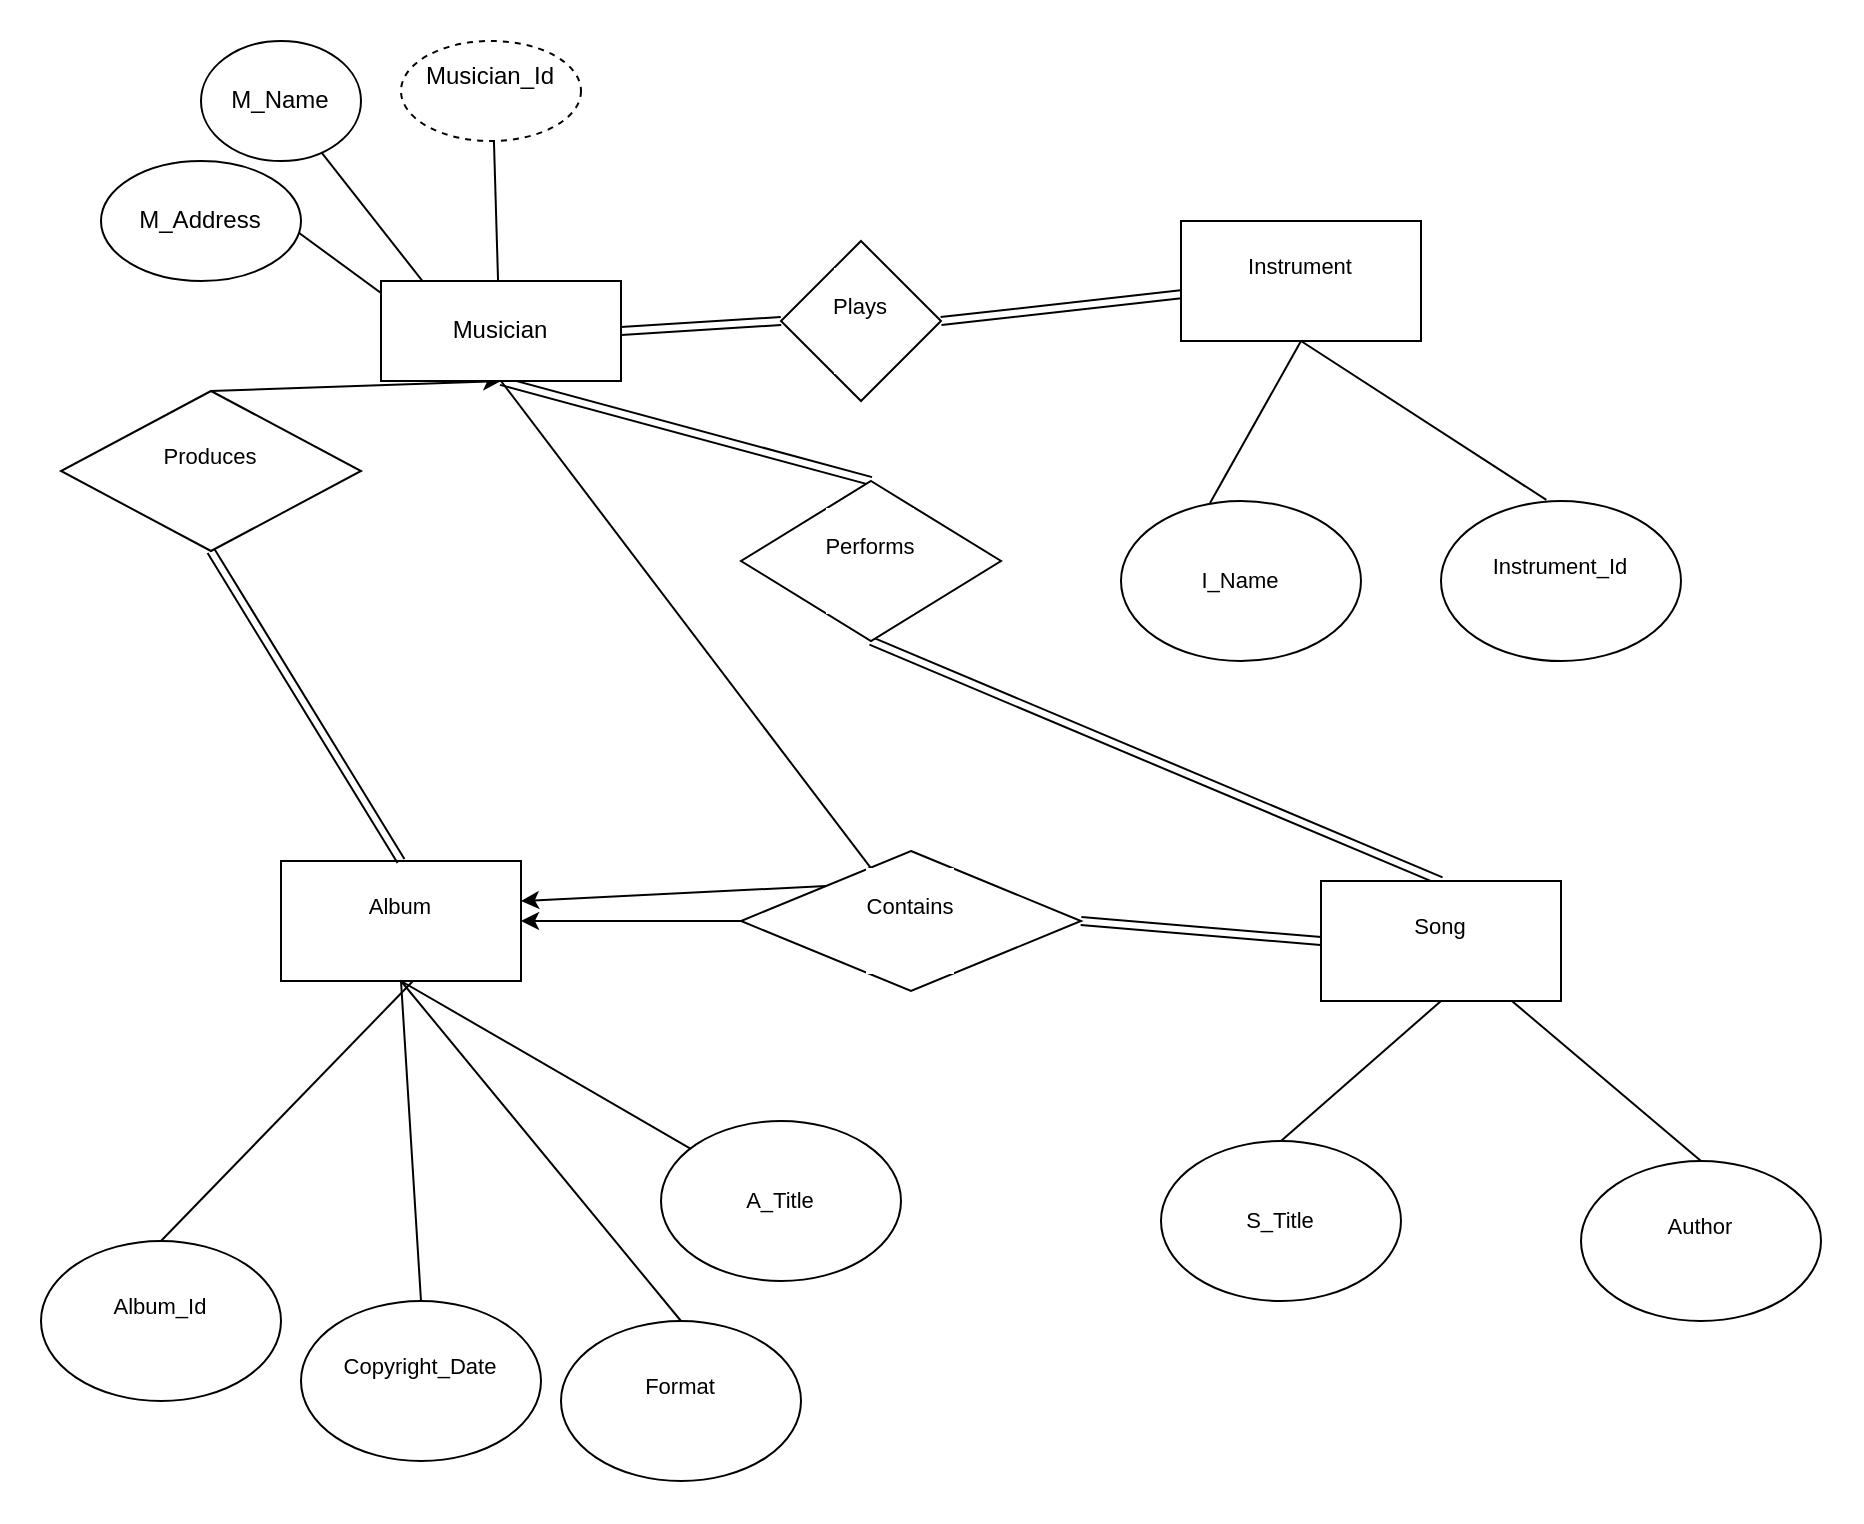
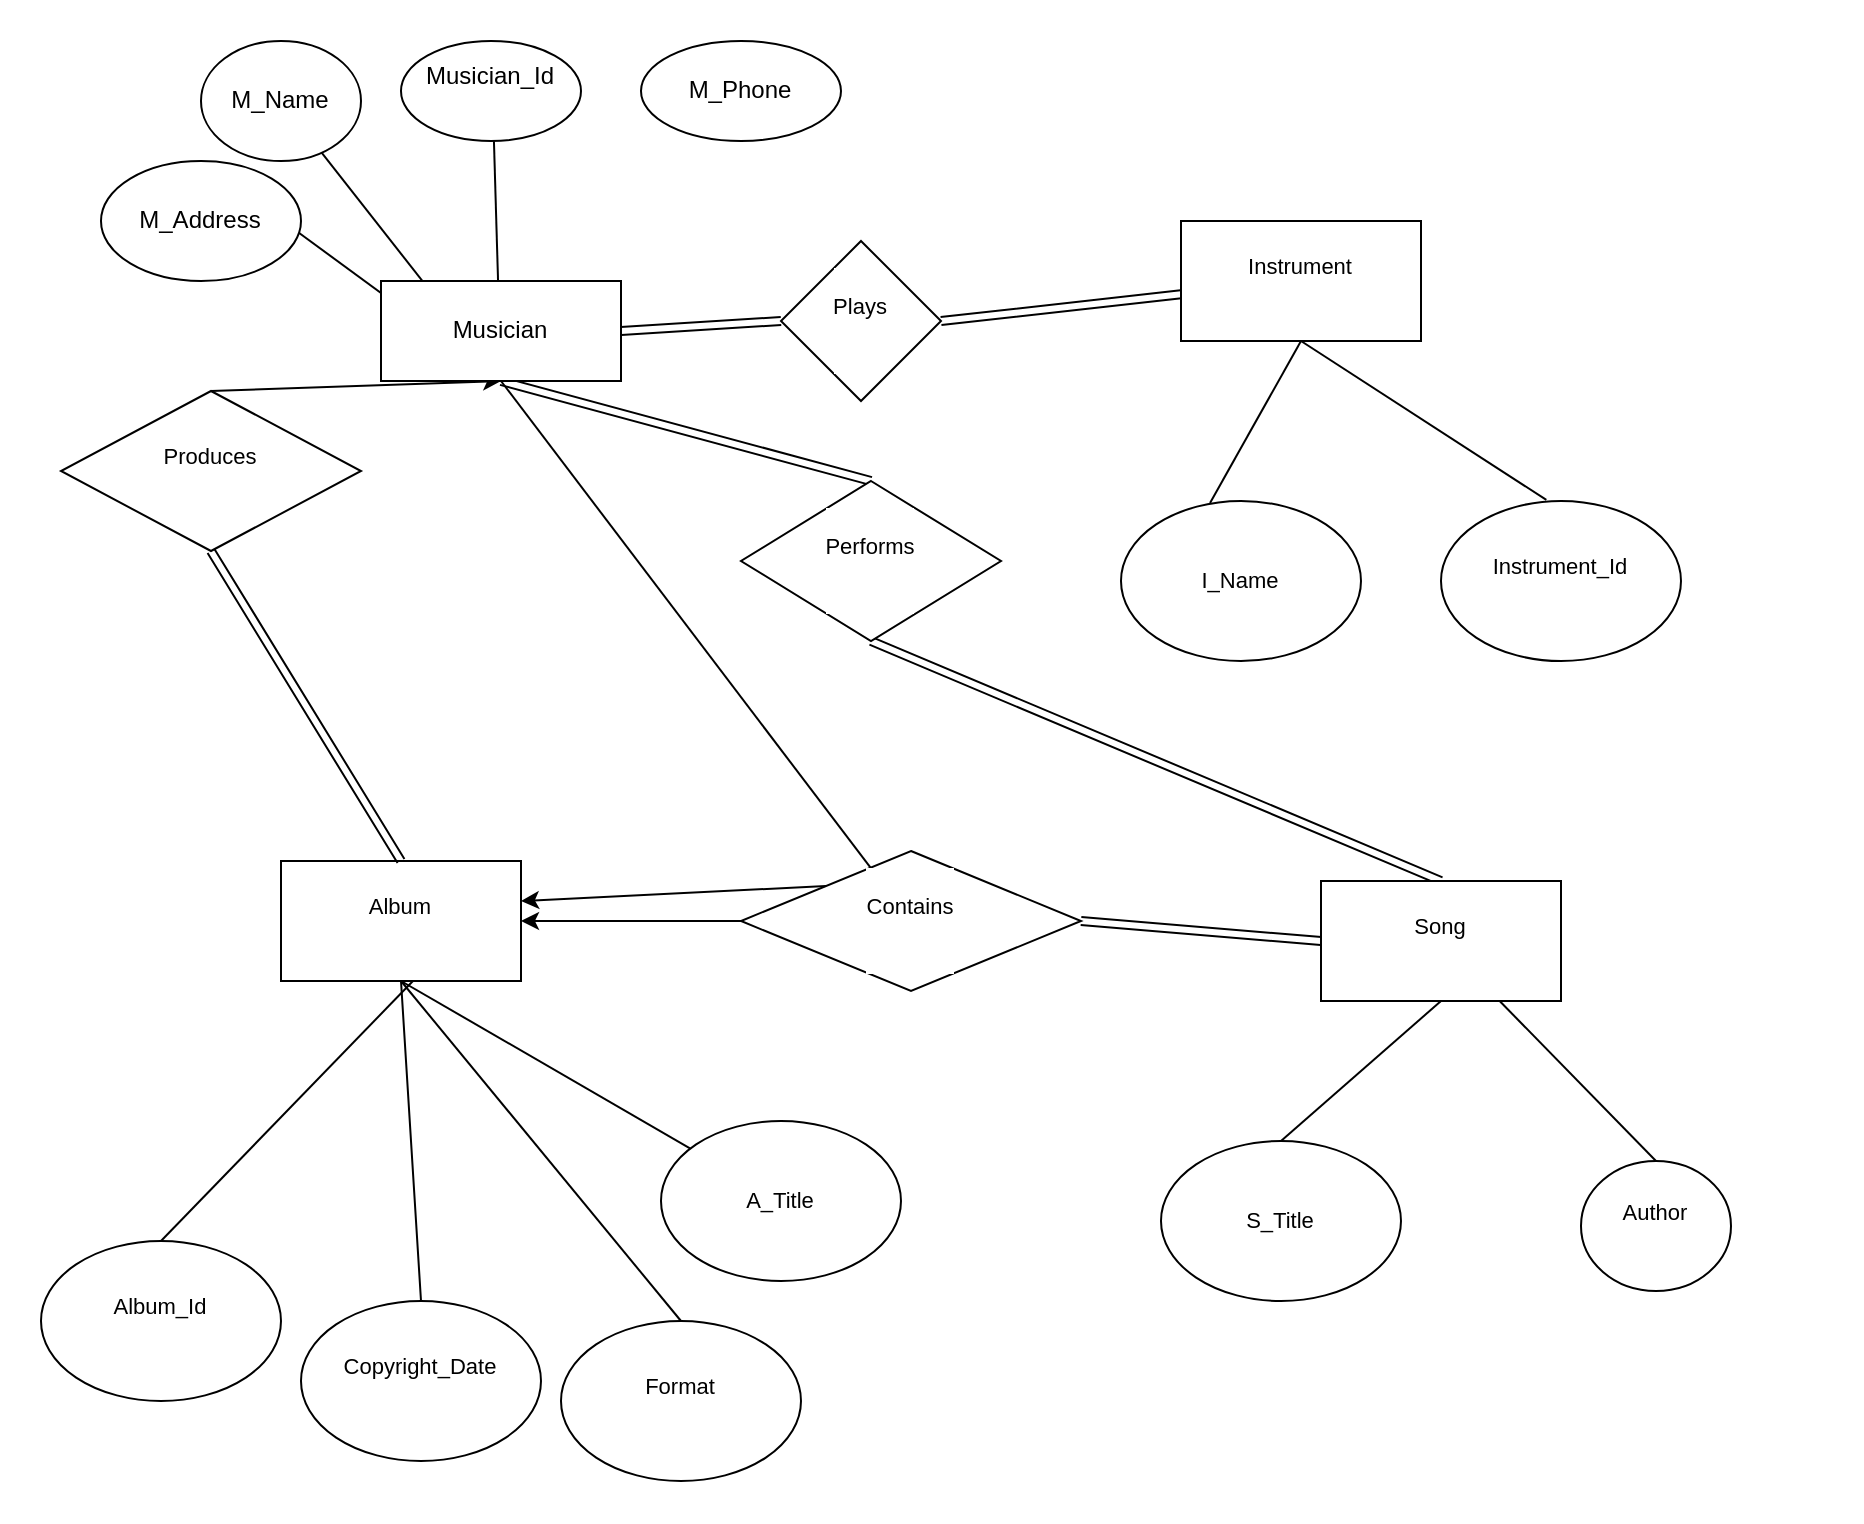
  <mxCell id="0" />
  <mxCell id="1" parent="0" />
  <mxCell id="2" style="rounded=0;orthogonalLoop=1;jettySize=auto;html=1;exitX=0.5;exitY=1;exitDx=0;exitDy=0;endArrow=none;endFill=0;" edge="1" parent="1" source="9" target="38"><mxGeometry relative="1" as="geometry" /></mxCell>
  <mxCell id="3" style="edgeStyle=none;shape=connector;rounded=0;orthogonalLoop=1;jettySize=auto;html=1;exitX=0.5;exitY=1;exitDx=0;exitDy=0;entryX=0.5;entryY=0;entryDx=0;entryDy=0;strokeColor=default;align=center;verticalAlign=middle;fontFamily=Helvetica;fontSize=11;fontColor=default;labelBackgroundColor=default;endArrow=none;endFill=0;" edge="1" parent="1" source="9" target="10"><mxGeometry relative="1" as="geometry" /></mxCell>
  <mxCell id="4" style="edgeStyle=none;shape=connector;rounded=0;orthogonalLoop=1;jettySize=auto;html=1;exitX=0.5;exitY=1;exitDx=0;exitDy=0;entryX=0.5;entryY=0;entryDx=0;entryDy=0;strokeColor=default;align=center;verticalAlign=middle;fontFamily=Helvetica;fontSize=11;fontColor=default;labelBackgroundColor=default;endArrow=none;endFill=0;" edge="1" parent="1" source="9" target="12"><mxGeometry relative="1" as="geometry" /></mxCell>
  <mxCell id="5" style="edgeStyle=none;shape=connector;rounded=0;orthogonalLoop=1;jettySize=auto;html=1;exitX=0.5;exitY=1;exitDx=0;exitDy=0;strokeColor=default;align=center;verticalAlign=middle;fontFamily=Helvetica;fontSize=11;fontColor=default;labelBackgroundColor=default;endArrow=none;endFill=0;" edge="1" parent="1" source="9" target="11"><mxGeometry relative="1" as="geometry" /></mxCell>
  <mxCell id="6" style="edgeStyle=none;shape=link;rounded=0;orthogonalLoop=1;jettySize=auto;html=1;exitX=1;exitY=0.5;exitDx=0;exitDy=0;entryX=0;entryY=0.5;entryDx=0;entryDy=0;strokeColor=default;align=center;verticalAlign=middle;fontFamily=Helvetica;fontSize=11;fontColor=default;labelBackgroundColor=default;endArrow=none;endFill=0;" edge="1" parent="1" source="9" target="35"><mxGeometry relative="1" as="geometry" /></mxCell>
  <mxCell id="7" style="edgeStyle=none;shape=link;rounded=0;orthogonalLoop=1;jettySize=auto;html=1;exitX=0.5;exitY=1;exitDx=0;exitDy=0;entryX=0.5;entryY=0;entryDx=0;entryDy=0;strokeColor=default;align=center;verticalAlign=middle;fontFamily=Helvetica;fontSize=11;fontColor=default;labelBackgroundColor=default;endArrow=none;endFill=0;" edge="1" parent="1" source="9" target="40"><mxGeometry relative="1" as="geometry" /></mxCell>
  <mxCell id="8" style="edgeStyle=none;shape=connector;rounded=0;orthogonalLoop=1;jettySize=auto;html=1;exitX=0.5;exitY=1;exitDx=0;exitDy=0;entryX=0.5;entryY=0;entryDx=0;entryDy=0;strokeColor=default;align=center;verticalAlign=middle;fontFamily=Helvetica;fontSize=11;fontColor=default;labelBackgroundColor=default;endArrow=none;endFill=0;startArrow=classic;startFill=1;" edge="1" parent="1" source="9" target="42"><mxGeometry relative="1" as="geometry" /></mxCell>
  <mxCell id="9" value="Musician" style="rounded=0;whiteSpace=wrap;html=1;" vertex="1" parent="1"><mxGeometry x="190" y="140" width="120" height="50" as="geometry" /></mxCell>
- <mxCell id="10" value="&#10;Musician_Id&#10;&#10;" style="ellipse;whiteSpace=wrap;html=1;dashed=1;" vertex="1" parent="1"><mxGeometry x="200" y="20" width="90" height="50" as="geometry" /></mxCell>
+ <mxCell id="10" value="&#10;Musician_Id&#10;&#10;" style="ellipse;whiteSpace=wrap;html=1;" vertex="1" parent="1"><mxGeometry x="200" y="20" width="90" height="50" as="geometry" /></mxCell>
  <mxCell id="11" value="&lt;br&gt;M_Name&lt;div&gt;&lt;br/&gt;&lt;/div&gt;" style="ellipse;whiteSpace=wrap;html=1;" vertex="1" parent="1"><mxGeometry x="100" y="20" width="80" height="60" as="geometry" /></mxCell>
  <mxCell id="12" value="&lt;br&gt;M_Address&lt;div&gt;&lt;br/&gt;&lt;/div&gt;" style="ellipse;whiteSpace=wrap;html=1;" vertex="1" parent="1"><mxGeometry x="50" y="80" width="100" height="60" as="geometry" /></mxCell>
+ <mxCell id="13" value="M_Phone" style="ellipse;whiteSpace=wrap;html=1;" vertex="1" parent="1"><mxGeometry x="320" y="20" width="100" height="50" as="geometry" /></mxCell>
  <mxCell id="14" value="&#10;Instrument&#10;&#10;" style="rounded=0;whiteSpace=wrap;html=1;fontFamily=Helvetica;fontSize=11;fontColor=default;labelBackgroundColor=default;" vertex="1" parent="1"><mxGeometry x="590" y="110" width="120" height="60" as="geometry" /></mxCell>
  <mxCell id="15" value="&#10;Instrument_Id&#10;&#10;" style="ellipse;whiteSpace=wrap;html=1;fontFamily=Helvetica;fontSize=11;fontColor=default;labelBackgroundColor=default;" vertex="1" parent="1"><mxGeometry x="720" y="250" width="120" height="80" as="geometry" /></mxCell>
  <mxCell id="16" value="I_Name" style="ellipse;whiteSpace=wrap;html=1;fontFamily=Helvetica;fontSize=11;fontColor=default;labelBackgroundColor=default;" vertex="1" parent="1"><mxGeometry x="560" y="250" width="120" height="80" as="geometry" /></mxCell>
  <mxCell id="17" style="edgeStyle=none;shape=connector;rounded=0;orthogonalLoop=1;jettySize=auto;html=1;exitX=0.5;exitY=1;exitDx=0;exitDy=0;entryX=0.439;entryY=-0.007;entryDx=0;entryDy=0;entryPerimeter=0;strokeColor=default;align=center;verticalAlign=middle;fontFamily=Helvetica;fontSize=11;fontColor=default;labelBackgroundColor=default;endArrow=none;endFill=0;" edge="1" parent="1" source="14" target="15"><mxGeometry relative="1" as="geometry" /></mxCell>
  <mxCell id="18" style="edgeStyle=none;shape=connector;rounded=0;orthogonalLoop=1;jettySize=auto;html=1;exitX=0.5;exitY=1;exitDx=0;exitDy=0;entryX=0.371;entryY=0.012;entryDx=0;entryDy=0;entryPerimeter=0;strokeColor=default;align=center;verticalAlign=middle;fontFamily=Helvetica;fontSize=11;fontColor=default;labelBackgroundColor=default;endArrow=none;endFill=0;" edge="1" parent="1" source="14" target="16"><mxGeometry relative="1" as="geometry" /></mxCell>
  <mxCell id="19" style="edgeStyle=none;shape=connector;rounded=0;orthogonalLoop=1;jettySize=auto;html=1;exitX=0.574;exitY=0.95;exitDx=0;exitDy=0;entryX=0.5;entryY=0;entryDx=0;entryDy=0;strokeColor=default;align=center;verticalAlign=middle;fontFamily=Helvetica;fontSize=11;fontColor=default;labelBackgroundColor=default;endArrow=none;endFill=0;exitPerimeter=0;" edge="1" parent="1" source="23" target="24"><mxGeometry relative="1" as="geometry" /></mxCell>
  <mxCell id="20" style="edgeStyle=none;shape=connector;rounded=0;orthogonalLoop=1;jettySize=auto;html=1;exitX=0.5;exitY=1;exitDx=0;exitDy=0;entryX=0.5;entryY=0;entryDx=0;entryDy=0;strokeColor=default;align=center;verticalAlign=middle;fontFamily=Helvetica;fontSize=11;fontColor=default;labelBackgroundColor=default;endArrow=none;endFill=0;" edge="1" parent="1" source="23" target="26"><mxGeometry relative="1" as="geometry" /></mxCell>
  <mxCell id="21" style="edgeStyle=none;shape=connector;rounded=0;orthogonalLoop=1;jettySize=auto;html=1;exitX=0.5;exitY=1;exitDx=0;exitDy=0;entryX=0.5;entryY=0;entryDx=0;entryDy=0;strokeColor=default;align=center;verticalAlign=middle;fontFamily=Helvetica;fontSize=11;fontColor=default;labelBackgroundColor=default;endArrow=none;endFill=0;" edge="1" parent="1" source="23" target="27"><mxGeometry relative="1" as="geometry" /></mxCell>
  <mxCell id="22" style="edgeStyle=none;shape=connector;rounded=0;orthogonalLoop=1;jettySize=auto;html=1;exitX=0.5;exitY=1;exitDx=0;exitDy=0;strokeColor=default;align=center;verticalAlign=middle;fontFamily=Helvetica;fontSize=11;fontColor=default;labelBackgroundColor=default;endArrow=none;endFill=0;" edge="1" parent="1" source="23" target="25"><mxGeometry relative="1" as="geometry" /></mxCell>
  <mxCell id="23" value="&#10;Album&#10;&#10;" style="rounded=0;whiteSpace=wrap;html=1;fontFamily=Helvetica;fontSize=11;fontColor=default;labelBackgroundColor=default;" vertex="1" parent="1"><mxGeometry x="140" y="430" width="120" height="60" as="geometry" /></mxCell>
  <mxCell id="24" value="&#10;Album_Id&#10;&#10;" style="ellipse;whiteSpace=wrap;html=1;fontFamily=Helvetica;fontSize=11;fontColor=default;labelBackgroundColor=default;" vertex="1" parent="1"><mxGeometry x="20" y="620" width="120" height="80" as="geometry" /></mxCell>
  <mxCell id="25" value="A_Title" style="ellipse;whiteSpace=wrap;html=1;fontFamily=Helvetica;fontSize=11;fontColor=default;labelBackgroundColor=default;" vertex="1" parent="1"><mxGeometry x="330" y="560" width="120" height="80" as="geometry" /></mxCell>
  <mxCell id="26" value="&#10;Copyright_Date&#10;&#10;" style="ellipse;whiteSpace=wrap;html=1;fontFamily=Helvetica;fontSize=11;fontColor=default;labelBackgroundColor=default;" vertex="1" parent="1"><mxGeometry x="150" y="650" width="120" height="80" as="geometry" /></mxCell>
  <mxCell id="27" value="&#10;Format&#10;&#10;" style="ellipse;whiteSpace=wrap;html=1;fontFamily=Helvetica;fontSize=11;fontColor=default;labelBackgroundColor=default;" vertex="1" parent="1"><mxGeometry x="280" y="660" width="120" height="80" as="geometry" /></mxCell>
  <mxCell id="28" style="edgeStyle=none;shape=connector;rounded=0;orthogonalLoop=1;jettySize=auto;html=1;exitX=0.5;exitY=1;exitDx=0;exitDy=0;entryX=0.5;entryY=0;entryDx=0;entryDy=0;strokeColor=default;align=center;verticalAlign=middle;fontFamily=Helvetica;fontSize=11;fontColor=default;labelBackgroundColor=default;endArrow=none;endFill=0;" edge="1" parent="1" source="30" target="31"><mxGeometry relative="1" as="geometry" /></mxCell>
  <mxCell id="29" style="edgeStyle=none;shape=link;rounded=0;orthogonalLoop=1;jettySize=auto;html=1;exitX=0.5;exitY=0;exitDx=0;exitDy=0;entryX=0.5;entryY=1;entryDx=0;entryDy=0;strokeColor=default;align=center;verticalAlign=middle;fontFamily=Helvetica;fontSize=11;fontColor=default;labelBackgroundColor=default;endArrow=none;endFill=0;" edge="1" parent="1" source="30" target="40"><mxGeometry relative="1" as="geometry" /></mxCell>
  <mxCell id="30" value="&#10;Song&#10;&#10;" style="rounded=0;whiteSpace=wrap;html=1;fontFamily=Helvetica;fontSize=11;fontColor=default;labelBackgroundColor=default;" vertex="1" parent="1"><mxGeometry x="660" y="440" width="120" height="60" as="geometry" /></mxCell>
  <mxCell id="31" value="S_Title" style="ellipse;whiteSpace=wrap;html=1;fontFamily=Helvetica;fontSize=11;fontColor=default;labelBackgroundColor=default;" vertex="1" parent="1"><mxGeometry x="580" y="570" width="120" height="80" as="geometry" /></mxCell>
  <mxCell id="32" style="edgeStyle=none;shape=connector;rounded=0;orthogonalLoop=1;jettySize=auto;html=1;exitX=0.5;exitY=0;exitDx=0;exitDy=0;strokeColor=default;align=center;verticalAlign=middle;fontFamily=Helvetica;fontSize=11;fontColor=default;labelBackgroundColor=default;endArrow=none;endFill=0;" edge="1" parent="1" source="33" target="30"><mxGeometry relative="1" as="geometry" /></mxCell>
- <mxCell id="33" value="&#10;Author&#10;&#10;" style="ellipse;whiteSpace=wrap;html=1;fontFamily=Helvetica;fontSize=11;fontColor=default;labelBackgroundColor=default;" vertex="1" parent="1"><mxGeometry x="790" y="580" width="120" height="80" as="geometry" /></mxCell>
+ <mxCell id="33" value="&#10;Author&#10;&#10;" style="ellipse;whiteSpace=wrap;html=1;fontFamily=Helvetica;fontSize=11;fontColor=default;labelBackgroundColor=default;" vertex="1" parent="1"><mxGeometry x="790" y="580" width="75" height="65" as="geometry" /></mxCell>
  <mxCell id="34" style="edgeStyle=none;shape=link;rounded=0;orthogonalLoop=1;jettySize=auto;html=1;exitX=1;exitY=0.5;exitDx=0;exitDy=0;strokeColor=default;align=center;verticalAlign=middle;fontFamily=Helvetica;fontSize=11;fontColor=default;labelBackgroundColor=default;endArrow=none;endFill=0;" edge="1" parent="1" source="35" target="14"><mxGeometry relative="1" as="geometry" /></mxCell>
  <mxCell id="35" value="&#10;Plays&#10;&#10;" style="rhombus;whiteSpace=wrap;html=1;fontFamily=Helvetica;fontSize=11;fontColor=default;labelBackgroundColor=default;" vertex="1" parent="1"><mxGeometry x="390" y="120" width="80" height="80" as="geometry" /></mxCell>
  <mxCell id="36" style="edgeStyle=none;rounded=0;orthogonalLoop=1;jettySize=auto;html=1;exitX=0;exitY=0.5;exitDx=0;exitDy=0;entryX=1;entryY=0.5;entryDx=0;entryDy=0;strokeColor=default;align=center;verticalAlign=middle;fontFamily=Helvetica;fontSize=11;fontColor=default;labelBackgroundColor=default;endArrow=classic;endFill=1;startArrow=none;startFill=0;" edge="1" parent="1" source="38" target="23"><mxGeometry relative="1" as="geometry" /></mxCell>
  <mxCell id="37" style="edgeStyle=none;shape=link;rounded=0;orthogonalLoop=1;jettySize=auto;html=1;exitX=1;exitY=0.5;exitDx=0;exitDy=0;entryX=0;entryY=0.5;entryDx=0;entryDy=0;strokeColor=default;align=center;verticalAlign=middle;fontFamily=Helvetica;fontSize=11;fontColor=default;labelBackgroundColor=default;endArrow=none;endFill=0;" edge="1" parent="1" source="38" target="30"><mxGeometry relative="1" as="geometry" /></mxCell>
  <mxCell id="38" value="&#10;Contains&#10;&#10;" style="rhombus;whiteSpace=wrap;html=1;fontFamily=Helvetica;fontSize=11;fontColor=default;labelBackgroundColor=default;" vertex="1" parent="1"><mxGeometry x="370" y="425" width="170" height="70" as="geometry" /></mxCell>
  <mxCell id="39" style="edgeStyle=none;rounded=0;orthogonalLoop=1;jettySize=auto;html=1;entryX=1;entryY=0.5;entryDx=0;entryDy=0;strokeColor=default;align=center;verticalAlign=middle;fontFamily=Helvetica;fontSize=11;fontColor=default;labelBackgroundColor=default;endArrow=classic;endFill=1;startArrow=none;startFill=0;exitX=0;exitY=0;exitDx=0;exitDy=0;" edge="1" parent="1" source="38"><mxGeometry relative="1" as="geometry"><mxPoint x="370" y="450" as="sourcePoint" /><mxPoint x="260" y="450" as="targetPoint" /></mxGeometry></mxCell>
  <mxCell id="40" value="&#10;Performs&#10;&#10;" style="rhombus;whiteSpace=wrap;html=1;fontFamily=Helvetica;fontSize=11;fontColor=default;labelBackgroundColor=default;" vertex="1" parent="1"><mxGeometry x="370" y="240" width="130" height="80" as="geometry" /></mxCell>
  <mxCell id="41" style="edgeStyle=none;shape=link;rounded=0;orthogonalLoop=1;jettySize=auto;html=1;exitX=0.5;exitY=1;exitDx=0;exitDy=0;entryX=0.5;entryY=0;entryDx=0;entryDy=0;strokeColor=default;align=center;verticalAlign=middle;fontFamily=Helvetica;fontSize=11;fontColor=default;labelBackgroundColor=default;endArrow=none;endFill=0;" edge="1" parent="1" source="42" target="23"><mxGeometry relative="1" as="geometry" /></mxCell>
  <mxCell id="42" value="&#10;Produces&#10;&#10;" style="rhombus;whiteSpace=wrap;html=1;fontFamily=Helvetica;fontSize=11;fontColor=default;labelBackgroundColor=default;" vertex="1" parent="1"><mxGeometry x="30" y="195" width="150" height="80" as="geometry" /></mxCell>
